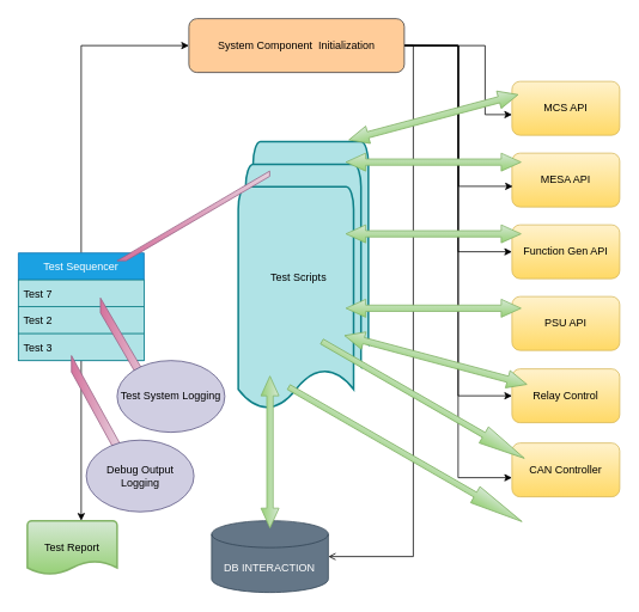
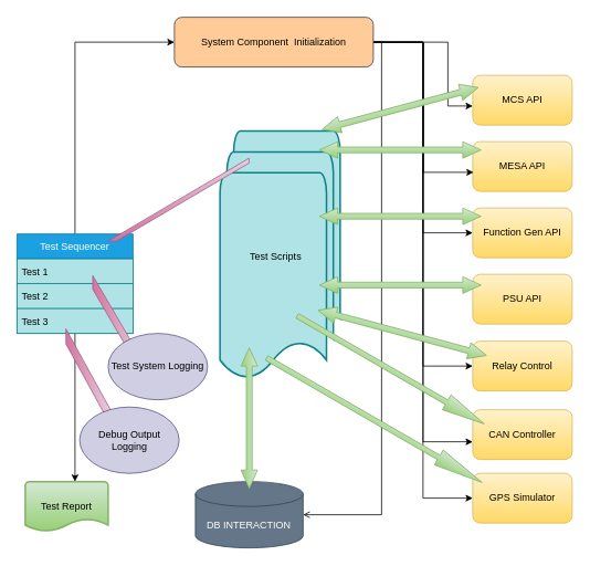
  <mxCell id="0" />
  <mxCell id="1" parent="0" />
  <mxCell id="2" value="DB INTERACTION" style="shape=cylinder3;whiteSpace=wrap;html=1;boundedLbl=1;backgroundOutline=1;size=15;fillColor=#647687;strokeColor=#314354;fontColor=#ffffff;" parent="1" vertex="1"><mxGeometry x="235.32" y="580" width="130" height="80" as="geometry" /></mxCell>
  <mxCell id="3" value="MCS API" style="rounded=1;whiteSpace=wrap;html=1;fillColor=#fff2cc;strokeColor=#d6b656;gradientColor=#ffd966;" parent="1" vertex="1"><mxGeometry x="570" y="90" width="120" height="60" as="geometry" /></mxCell>
  <mxCell id="4" value="MESA API" style="rounded=1;whiteSpace=wrap;html=1;fillColor=#fff2cc;strokeColor=#d6b656;gradientColor=#ffd966;" parent="1" vertex="1"><mxGeometry x="570" y="170" width="120" height="60" as="geometry" /></mxCell>
  <mxCell id="5" value="Function Gen API" style="rounded=1;whiteSpace=wrap;html=1;fillColor=#fff2cc;strokeColor=#d6b656;gradientColor=#ffd966;" parent="1" vertex="1"><mxGeometry x="570" y="250" width="120" height="60" as="geometry" /></mxCell>
  <mxCell id="6" value="PSU API" style="rounded=1;whiteSpace=wrap;html=1;fillColor=#fff2cc;strokeColor=#d6b656;gradientColor=#ffd966;" parent="1" vertex="1"><mxGeometry x="570" y="330" width="120" height="60" as="geometry" /></mxCell>
  <mxCell id="7" style="edgeStyle=orthogonalEdgeStyle;rounded=0;orthogonalLoop=1;jettySize=auto;html=1;entryX=0;entryY=0.5;entryDx=0;entryDy=0;exitX=0.5;exitY=0;exitDx=0;exitDy=0;" parent="1" source="9" target="25" edge="1"><mxGeometry relative="1" as="geometry" /></mxCell>
  <mxCell id="8" style="edgeStyle=orthogonalEdgeStyle;rounded=0;orthogonalLoop=1;jettySize=auto;html=1;entryX=0.6;entryY=0;entryDx=0;entryDy=0;entryPerimeter=0;" parent="1" source="9" target="33" edge="1"><mxGeometry relative="1" as="geometry" /></mxCell>
  <mxCell id="9" value="Test Sequencer" style="swimlane;fontStyle=0;childLayout=stackLayout;horizontal=1;startSize=30;horizontalStack=0;resizeParent=1;resizeParentMax=0;resizeLast=0;collapsible=1;marginBottom=0;fillColor=#1ba1e2;strokeColor=#006EAF;fontColor=#ffffff;" parent="1" vertex="1"><mxGeometry x="20" y="281.36" width="140" height="120" as="geometry" /></mxCell>
- <mxCell id="10" value="Test 7" style="text;strokeColor=#0e8088;fillColor=#b0e3e6;align=left;verticalAlign=middle;spacingLeft=4;spacingRight=4;overflow=hidden;points=[[0,0.5],[1,0.5]];portConstraint=eastwest;rotatable=0;" parent="9" vertex="1"><mxGeometry y="30" width="140" height="30" as="geometry" /></mxCell>
+ <mxCell id="10" value="Test 1" style="text;strokeColor=#0e8088;fillColor=#b0e3e6;align=left;verticalAlign=middle;spacingLeft=4;spacingRight=4;overflow=hidden;points=[[0,0.5],[1,0.5]];portConstraint=eastwest;rotatable=0;" parent="9" vertex="1"><mxGeometry y="30" width="140" height="30" as="geometry" /></mxCell>
  <mxCell id="11" value="Test 2" style="text;strokeColor=#0e8088;fillColor=#b0e3e6;align=left;verticalAlign=middle;spacingLeft=4;spacingRight=4;overflow=hidden;points=[[0,0.5],[1,0.5]];portConstraint=eastwest;rotatable=0;" parent="9" vertex="1"><mxGeometry y="60" width="140" height="30" as="geometry" /></mxCell>
  <mxCell id="12" value="Test 3" style="text;strokeColor=#0e8088;fillColor=#b0e3e6;align=left;verticalAlign=middle;spacingLeft=4;spacingRight=4;overflow=hidden;points=[[0,0.5],[1,0.5]];portConstraint=eastwest;rotatable=0;" parent="9" vertex="1"><mxGeometry y="90" width="140" height="30" as="geometry" /></mxCell>
  <mxCell id="13" value="Test Scripts&amp;nbsp; &amp;nbsp;" style="strokeWidth=2;html=1;shape=mxgraph.flowchart.multi-document;whiteSpace=wrap;fillColor=#b0e3e6;strokeColor=#0e8088;" parent="1" vertex="1"><mxGeometry x="265" y="157.32" width="145" height="302.68" as="geometry" /></mxCell>
  <mxCell id="14" value="" style="verticalLabelPosition=bottom;verticalAlign=top;html=1;shape=mxgraph.basic.diag_stripe;dx=10;gradientColor=#d5739d;fillColor=#e6d0de;strokeColor=#996185;" parent="1" vertex="1"><mxGeometry x="130" y="190" width="170" height="100" as="geometry" /></mxCell>
  <mxCell id="15" value="" style="verticalLabelPosition=bottom;verticalAlign=top;html=1;shape=mxgraph.basic.diag_stripe;dx=10;rotation=90;gradientColor=#d5739d;fillColor=#e6d0de;strokeColor=#996185;" parent="1" vertex="1"><mxGeometry x="90" y="353.02" width="103.26" height="60.35" as="geometry" /></mxCell>
  <mxCell id="16" value="Test System Logging" style="ellipse;whiteSpace=wrap;html=1;fillColor=#d0cee2;strokeColor=#56517e;" parent="1" vertex="1"><mxGeometry x="130" y="401.36" width="120" height="80" as="geometry" /></mxCell>
  <mxCell id="17" value="Relay Control" style="rounded=1;whiteSpace=wrap;html=1;fillColor=#fff2cc;strokeColor=#d6b656;gradientColor=#ffd966;" parent="1" vertex="1"><mxGeometry x="570" y="410.68" width="120" height="60" as="geometry" /></mxCell>
  <mxCell id="18" style="edgeStyle=orthogonalEdgeStyle;rounded=0;orthogonalLoop=1;jettySize=auto;html=1;" parent="1" source="25" edge="1"><mxGeometry relative="1" as="geometry"><mxPoint x="570" y="127" as="targetPoint" /><Array as="points"><mxPoint x="540" y="50" /><mxPoint x="540" y="127" /></Array></mxGeometry></mxCell>
  <mxCell id="19" style="edgeStyle=orthogonalEdgeStyle;rounded=0;orthogonalLoop=1;jettySize=auto;html=1;entryX=0.008;entryY=0.617;entryDx=0;entryDy=0;entryPerimeter=0;" parent="1" target="4" edge="1"><mxGeometry relative="1" as="geometry"><mxPoint x="520" y="210" as="targetPoint" /><mxPoint x="450" y="50" as="sourcePoint" /></mxGeometry></mxCell>
  <mxCell id="20" style="edgeStyle=orthogonalEdgeStyle;rounded=0;orthogonalLoop=1;jettySize=auto;html=1;entryX=0;entryY=0.5;entryDx=0;entryDy=0;" parent="1" source="25" target="5" edge="1"><mxGeometry relative="1" as="geometry" /></mxCell>
  <mxCell id="21" style="edgeStyle=orthogonalEdgeStyle;rounded=0;orthogonalLoop=1;jettySize=auto;html=1;entryX=0;entryY=0.5;entryDx=0;entryDy=0;" parent="1" source="25" target="17" edge="1"><mxGeometry relative="1" as="geometry" /></mxCell>
  <mxCell id="22" style="edgeStyle=orthogonalEdgeStyle;rounded=0;orthogonalLoop=1;jettySize=auto;html=1;entryX=0;entryY=0.644;entryDx=0;entryDy=0;entryPerimeter=0;" parent="1" source="25" target="34" edge="1"><mxGeometry relative="1" as="geometry" /></mxCell>
+ <mxCell id="23" style="edgeStyle=orthogonalEdgeStyle;rounded=0;orthogonalLoop=1;jettySize=auto;html=1;entryX=0;entryY=0.5;entryDx=0;entryDy=0;" parent="1" source="25" target="35" edge="1"><mxGeometry relative="1" as="geometry" /></mxCell>
  <mxCell id="24" style="edgeStyle=orthogonalEdgeStyle;rounded=0;orthogonalLoop=1;jettySize=auto;html=1;entryX=1;entryY=0.5;entryDx=0;entryDy=0;entryPerimeter=0;endArrow=open;" parent="1" source="25" target="2" edge="1"><mxGeometry relative="1" as="geometry"><Array as="points"><mxPoint x="460" y="50" /><mxPoint x="460" y="620" /></Array></mxGeometry></mxCell>
  <mxCell id="25" value="System Component&amp;nbsp; Initialization" style="rounded=1;whiteSpace=wrap;html=1;fillColor=#ffcc99;strokeColor=#36393d;" parent="1" vertex="1"><mxGeometry x="210" y="20" width="240" height="60" as="geometry" /></mxCell>
  <mxCell id="26" value="" style="verticalLabelPosition=bottom;verticalAlign=top;html=1;shape=mxgraph.basic.diag_stripe;dx=10;rotation=90;gradientColor=#d5739d;fillColor=#e6d0de;strokeColor=#996185;" parent="1" vertex="1"><mxGeometry x="56.63" y="418.37" width="100" height="55" as="geometry" /></mxCell>
  <mxCell id="27" value="Debug Output Logging" style="ellipse;whiteSpace=wrap;html=1;fillColor=#d0cee2;strokeColor=#56517e;" parent="1" vertex="1"><mxGeometry x="95.64" y="490.11" width="120" height="80" as="geometry" /></mxCell>
  <mxCell id="28" value="" style="html=1;shadow=0;dashed=0;align=center;verticalAlign=middle;shape=mxgraph.arrows2.twoWayArrow;dy=0.65;dx=22;gradientColor=#97d077;fillColor=#d5e8d4;strokeColor=#82b366;" parent="1" vertex="1"><mxGeometry x="385" y="170" width="195" height="20" as="geometry" /></mxCell>
  <mxCell id="29" value="" style="html=1;shadow=0;dashed=0;align=center;verticalAlign=middle;shape=mxgraph.arrows2.twoWayArrow;dy=0.65;dx=22;gradientColor=#97d077;fillColor=#d5e8d4;strokeColor=#82b366;" parent="1" vertex="1"><mxGeometry x="385" y="250" width="195" height="20" as="geometry" /></mxCell>
  <mxCell id="30" value="" style="html=1;shadow=0;dashed=0;align=center;verticalAlign=middle;shape=mxgraph.arrows2.twoWayArrow;dy=0.65;dx=22;gradientColor=#97d077;fillColor=#d5e8d4;strokeColor=#82b366;" parent="1" vertex="1"><mxGeometry x="385" y="333.02" width="195" height="20" as="geometry" /></mxCell>
  <mxCell id="31" value="" style="html=1;shadow=0;dashed=0;align=center;verticalAlign=middle;shape=mxgraph.arrows2.twoWayArrow;dy=0.65;dx=22;rotation=15;gradientColor=#97d077;fillColor=#d5e8d4;strokeColor=#82b366;" parent="1" vertex="1"><mxGeometry x="379.91" y="390.68" width="210.21" height="20" as="geometry" /></mxCell>
  <mxCell id="32" value="" style="html=1;shadow=0;dashed=0;align=center;verticalAlign=middle;shape=mxgraph.arrows2.twoWayArrow;dy=0.65;dx=22;rotation=90;gradientColor=#97d077;fillColor=#d5e8d4;strokeColor=#82b366;" parent="1" vertex="1"><mxGeometry x="215.64" y="493.37" width="169.36" height="20" as="geometry" /></mxCell>
  <mxCell id="33" value="Test Report" style="strokeWidth=2;html=1;shape=mxgraph.flowchart.document2;whiteSpace=wrap;size=0.25;fillColor=#d5e8d4;gradientColor=#97d077;strokeColor=#82b366;" parent="1" vertex="1"><mxGeometry x="30" y="580" width="100" height="60" as="geometry" /></mxCell>
  <mxCell id="34" value="CAN Controller" style="rounded=1;whiteSpace=wrap;html=1;fillColor=#fff2cc;strokeColor=#d6b656;gradientColor=#ffd966;" parent="1" vertex="1"><mxGeometry x="570" y="493.37" width="120" height="60" as="geometry" /></mxCell>
+ <mxCell id="35" value="GPS Simulator" style="rounded=1;whiteSpace=wrap;html=1;fillColor=#fff2cc;strokeColor=#d6b656;gradientColor=#ffd966;" parent="1" vertex="1"><mxGeometry x="570" y="570" width="120" height="60" as="geometry" /></mxCell>
  <mxCell id="36" value="" style="shape=singleArrow;whiteSpace=wrap;html=1;rotation=30;gradientColor=#97d077;fillColor=#d5e8d4;strokeColor=#82b366;" parent="1" vertex="1"><mxGeometry x="301.18" y="495.61" width="300" height="20.71" as="geometry" /></mxCell>
  <mxCell id="37" value="" style="shape=singleArrow;whiteSpace=wrap;html=1;rotation=30;gradientColor=#97d077;fillColor=#d5e8d4;strokeColor=#82b366;" parent="1" vertex="1"><mxGeometry x="340.76" y="434.9" width="260.42" height="20.71" as="geometry" /></mxCell>
  <mxCell id="38" value="" style="html=1;shadow=0;dashed=0;align=center;verticalAlign=middle;shape=mxgraph.arrows2.twoWayArrow;dy=0.65;dx=22;gradientColor=#97d077;fillColor=#d5e8d4;strokeColor=#82b366;rotation=-15;" vertex="1" parent="1"><mxGeometry x="385" y="120" width="195" height="20" as="geometry" /></mxCell>
